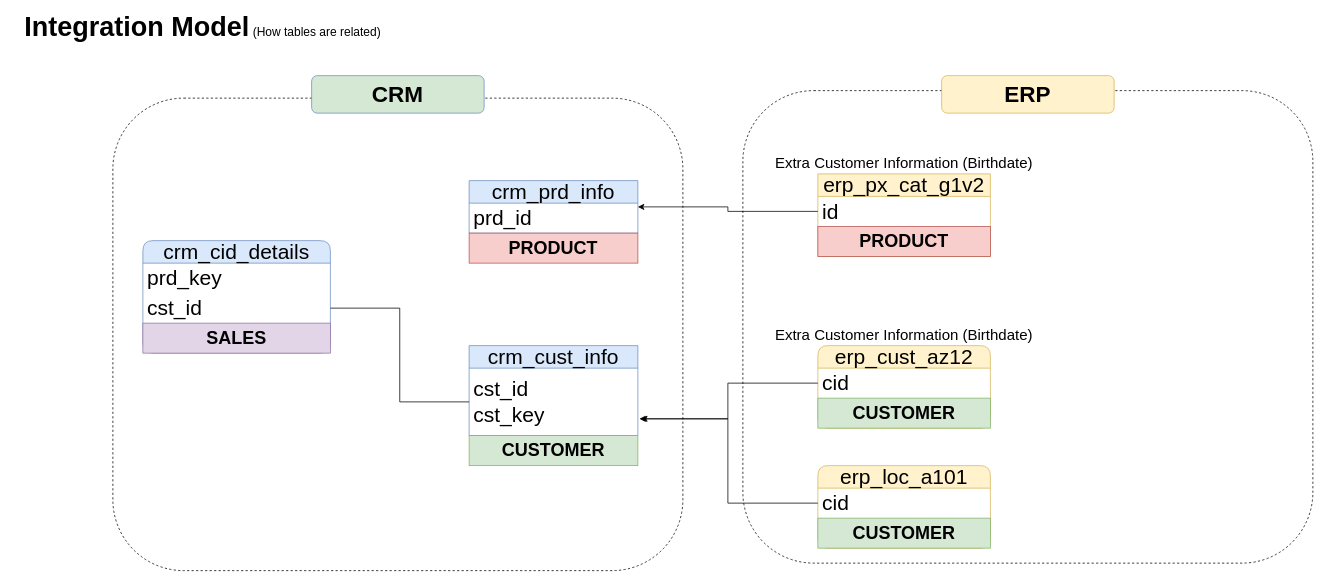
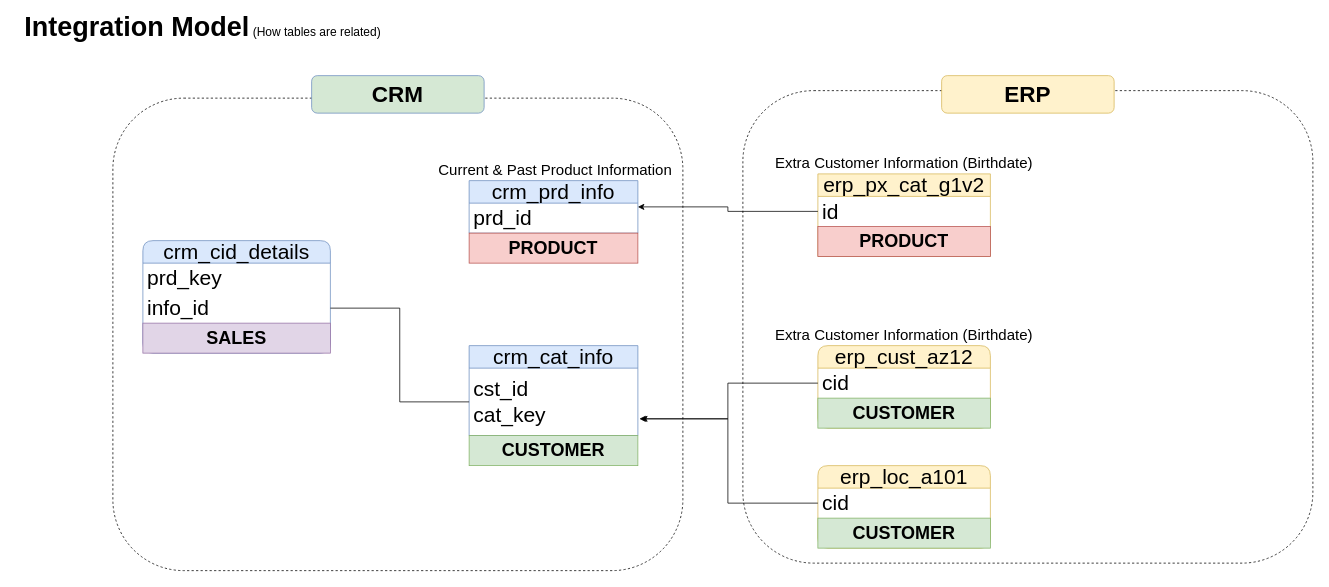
  <mxCell id="0" />
  <mxCell id="1" parent="0" />
  <mxCell id="2" value="" style="rounded=1;whiteSpace=wrap;html=1;fillColor=none;dashed=1;" parent="1" vertex="1"><mxGeometry x="990" y="120" width="760" height="630" as="geometry" /></mxCell>
  <mxCell id="3" value="" style="rounded=1;whiteSpace=wrap;html=1;fillColor=none;dashed=1;" parent="1" vertex="1"><mxGeometry x="150" y="130" width="760" height="630" as="geometry" /></mxCell>
- <mxCell id="4" value="crm_cust_info" style="swimlane;fontStyle=0;childLayout=stackLayout;horizontal=1;startSize=30;horizontalStack=0;resizeParent=1;resizeParentMax=0;resizeLast=0;collapsible=1;marginBottom=0;whiteSpace=wrap;html=1;fillColor=#dae8fc;strokeColor=#6c8ebf;rounded=0;fontSize=28;arcSize=12;swimlaneLine=1;" parent="1" vertex="1"><mxGeometry x="625" y="460" width="225" height="120" as="geometry" /></mxCell>
+ <mxCell id="4" value="crm_cat_info" style="swimlane;fontStyle=0;childLayout=stackLayout;horizontal=1;startSize=30;horizontalStack=0;resizeParent=1;resizeParentMax=0;resizeLast=0;collapsible=1;marginBottom=0;whiteSpace=wrap;html=1;fillColor=#dae8fc;strokeColor=#6c8ebf;rounded=0;fontSize=28;arcSize=12;swimlaneLine=1;" parent="1" vertex="1"><mxGeometry x="625" y="460" width="225" height="120" as="geometry" /></mxCell>
  <mxCell id="5" value="&lt;span style=&quot;font-weight: bold;&quot;&gt;&lt;font style=&quot;font-size: 36px;&quot;&gt;Integration Model&lt;/font&gt;&lt;/span&gt;&lt;font style=&quot;font-size: 16px;&quot;&gt;&lt;b&gt;&amp;nbsp;&lt;/b&gt;(How tables are related)&lt;/font&gt;&lt;span style=&quot;color: rgba(0, 0, 0, 0); font-family: monospace; font-size: 0px; text-align: start; text-wrap-mode: nowrap;&quot;&gt;%3CmxGraphModel%3E%3Croot%3E%3CmxCell%20id%3D%220%22%2F%3E%3CmxCell%20id%3D%221%22%20parent%3D%220%22%2F%3E%3CmxCell%20id%3D%222%22%20value%3D%22%26lt%3Bfont%20style%3D%26quot%3Bfont-size%3A%2024px%3B%26quot%3B%26gt%3B%26lt%3Bb%26gt%3BBronze%20Layer%26lt%3B%2Fb%26gt%3B%26lt%3B%2Ffont%26gt%3B%22%20style%3D%22rounded%3D1%3BwhiteSpace%3Dwrap%3Bhtml%3D1%3BfillColor%3D%23ffe6cc%3BstrokeColor%3D%23d79b00%3B%22%20vertex%3D%221%22%20parent%3D%221%22%3E%3CmxGeometry%20x%3D%22-3380%22%20y%3D%22258%22%20width%3D%22190%22%20height%3D%2240%22%20as%3D%22geometry%22%2F%3E%3C%2FmxCell%3E%3C%2Froot%3E%3C%2FmxGraphModel%3EH&lt;/span&gt;" style="text;html=1;align=center;verticalAlign=middle;whiteSpace=wrap;rounded=0;" parent="1" vertex="1"><mxGeometry y="20" width="500" height="30" as="geometry" x="20" /></mxCell>
- <mxCell id="6" value="cst_id&lt;div&gt;cst_key&lt;/div&gt;" style="text;strokeColor=none;fillColor=none;align=left;verticalAlign=middle;spacingLeft=4;spacingRight=4;overflow=hidden;points=[[0,0.5],[1,0.5]];portConstraint=eastwest;rotatable=0;whiteSpace=wrap;html=1;fontSize=28;" parent="1" vertex="1"><mxGeometry x="625" y="490" width="225" height="90" as="geometry" /></mxCell>
+ <mxCell id="6" value="cst_id&lt;div&gt;cat_key&lt;/div&gt;" style="text;strokeColor=none;fillColor=none;align=left;verticalAlign=middle;spacingLeft=4;spacingRight=4;overflow=hidden;points=[[0,0.5],[1,0.5]];portConstraint=eastwest;rotatable=0;whiteSpace=wrap;html=1;fontSize=28;" parent="1" vertex="1"><mxGeometry x="625" y="490" width="225" height="90" as="geometry" /></mxCell>
  <mxCell id="7" value="crm_prd_info" style="swimlane;fontStyle=0;childLayout=stackLayout;horizontal=1;startSize=30;horizontalStack=0;resizeParent=1;resizeParentMax=0;resizeLast=0;collapsible=1;marginBottom=0;whiteSpace=wrap;html=1;fillColor=#dae8fc;strokeColor=#6c8ebf;rounded=0;fontSize=28;" parent="1" vertex="1"><mxGeometry x="625" y="240" width="225" height="70" as="geometry" /></mxCell>
+ <mxCell id="8" value="&lt;font style=&quot;font-size: 20px;&quot;&gt;Current &amp;amp; Past Product Information&lt;/font&gt;" style="text;html=1;align=center;verticalAlign=middle;whiteSpace=wrap;rounded=0;" parent="1" vertex="1"><mxGeometry x="570" y="210" width="340" height="30" as="geometry" /></mxCell>
  <mxCell id="9" value="prd_id" style="text;strokeColor=none;fillColor=none;align=left;verticalAlign=middle;spacingLeft=4;spacingRight=4;overflow=hidden;points=[[0,0.5],[1,0.5]];portConstraint=eastwest;rotatable=0;whiteSpace=wrap;html=1;fontSize=28;rounded=0;" parent="1" vertex="1"><mxGeometry x="625" y="270" width="225" height="40" as="geometry" /></mxCell>
  <mxCell id="10" value="crm_cid_details" style="swimlane;fontStyle=0;childLayout=stackLayout;horizontal=1;startSize=30;horizontalStack=0;resizeParent=1;resizeParentMax=0;resizeLast=0;collapsible=1;marginBottom=0;whiteSpace=wrap;html=1;align=center;verticalAlign=middle;spacingLeft=4;spacingRight=4;fontFamily=Helvetica;fontSize=28;fillColor=#dae8fc;strokeColor=#6c8ebf;rounded=1;" parent="1" vertex="1"><mxGeometry x="190" y="320" width="250" height="150" as="geometry" /></mxCell>
  <mxCell id="11" value="prd_key" style="text;strokeColor=none;fillColor=none;align=left;verticalAlign=middle;spacingLeft=4;spacingRight=4;overflow=hidden;points=[[0,0.5],[1,0.5]];portConstraint=eastwest;rotatable=0;whiteSpace=wrap;html=1;fontFamily=Helvetica;fontSize=28;fontColor=default;rounded=1;" parent="10" vertex="1"><mxGeometry y="30" width="250" height="40" as="geometry" /></mxCell>
- <mxCell id="12" value="cst_id" style="text;strokeColor=none;fillColor=none;align=left;verticalAlign=middle;spacingLeft=4;spacingRight=4;overflow=hidden;points=[[0,0.5],[1,0.5]];portConstraint=eastwest;rotatable=0;whiteSpace=wrap;html=1;fontFamily=Helvetica;fontSize=28;fontColor=default;rounded=1;" parent="10" vertex="1"><mxGeometry y="70" width="250" height="40" as="geometry" /></mxCell>
+ <mxCell id="12" value="info_id" style="text;strokeColor=none;fillColor=none;align=left;verticalAlign=middle;spacingLeft=4;spacingRight=4;overflow=hidden;points=[[0,0.5],[1,0.5]];portConstraint=eastwest;rotatable=0;whiteSpace=wrap;html=1;fontFamily=Helvetica;fontSize=28;fontColor=default;rounded=1;" parent="10" vertex="1"><mxGeometry y="70" width="250" height="40" as="geometry" /></mxCell>
  <mxCell id="13" value="&lt;b&gt;&lt;font style=&quot;font-size: 24px;&quot;&gt;SALES&lt;/font&gt;&lt;/b&gt;" style="text;html=1;strokeColor=#9673a6;fillColor=#e1d5e7;align=center;verticalAlign=middle;whiteSpace=wrap;overflow=hidden;rounded=0;" vertex="1" parent="10"><mxGeometry y="110" width="250" height="40" as="geometry" /></mxCell>
  <mxCell id="14" style="edgeStyle=orthogonalEdgeStyle;rounded=0;orthogonalLoop=1;jettySize=auto;html=1;exitX=1;exitY=0.5;exitDx=0;exitDy=0;entryX=0;entryY=0.5;entryDx=0;entryDy=0;fontFamily=Helvetica;fontSize=28;fontColor=default;endArrow=none;" parent="1" source="12" target="6" edge="1"><mxGeometry relative="1" as="geometry" /></mxCell>
  <mxCell id="15" value="erp_cust_az12" style="swimlane;fontStyle=0;childLayout=stackLayout;horizontal=1;startSize=30;horizontalStack=0;resizeParent=1;resizeParentMax=0;resizeLast=0;collapsible=1;marginBottom=0;whiteSpace=wrap;html=1;fillColor=#fff2cc;strokeColor=#d6b656;fontSize=28;rounded=1;swimlaneLine=1;" parent="1" vertex="1"><mxGeometry x="1090" y="460" width="230" height="110" as="geometry" /></mxCell>
  <mxCell id="16" value="cid" style="text;strokeColor=none;fillColor=none;align=left;verticalAlign=middle;spacingLeft=4;spacingRight=4;overflow=hidden;points=[[0,0.5],[1,0.5]];portConstraint=eastwest;rotatable=0;whiteSpace=wrap;html=1;fontSize=28;rounded=1;swimlaneLine=1;" parent="15" vertex="1"><mxGeometry y="30" width="230" height="40" as="geometry" /></mxCell>
  <mxCell id="17" value="&lt;b&gt;&lt;font style=&quot;font-size: 24px;&quot;&gt;CUSTOMER&lt;/font&gt;&lt;/b&gt;" style="text;html=1;strokeColor=#82b366;fillColor=#d5e8d4;align=center;verticalAlign=middle;whiteSpace=wrap;overflow=hidden;rounded=0;" vertex="1" parent="15"><mxGeometry y="70" width="230" height="40" as="geometry" /></mxCell>
  <mxCell id="18" value="&lt;font style=&quot;font-size: 20px;&quot;&gt;Extra Customer Information (Birthdate)&lt;/font&gt;" style="text;html=1;align=center;verticalAlign=middle;whiteSpace=wrap;rounded=0;" parent="1" vertex="1"><mxGeometry x="1030" y="430" width="350" height="30" as="geometry" /></mxCell>
  <mxCell id="19" value="erp_loc_a101" style="swimlane;fontStyle=0;childLayout=stackLayout;horizontal=1;startSize=30;horizontalStack=0;resizeParent=1;resizeParentMax=0;resizeLast=0;collapsible=1;marginBottom=0;whiteSpace=wrap;html=1;fillColor=#fff2cc;strokeColor=#d6b656;fontSize=28;rounded=1;swimlaneLine=1;" parent="1" vertex="1"><mxGeometry x="1090" y="620" width="230" height="110" as="geometry" /></mxCell>
  <mxCell id="20" value="cid" style="text;strokeColor=none;fillColor=none;align=left;verticalAlign=middle;spacingLeft=4;spacingRight=4;overflow=hidden;points=[[0,0.5],[1,0.5]];portConstraint=eastwest;rotatable=0;whiteSpace=wrap;html=1;fontSize=28;rounded=1;swimlaneLine=1;" parent="19" vertex="1"><mxGeometry y="30" width="230" height="40" as="geometry" /></mxCell>
  <mxCell id="21" value="&lt;b&gt;&lt;font style=&quot;font-size: 24px;&quot;&gt;CUSTOMER&lt;/font&gt;&lt;/b&gt;" style="text;html=1;strokeColor=#82b366;fillColor=#d5e8d4;align=center;verticalAlign=middle;whiteSpace=wrap;overflow=hidden;rounded=0;" vertex="1" parent="19"><mxGeometry y="70" width="230" height="40" as="geometry" /></mxCell>
  <mxCell id="22" value="erp_px_cat_g1v2" style="swimlane;fontStyle=0;childLayout=stackLayout;horizontal=1;startSize=30;horizontalStack=0;resizeParent=1;resizeParentMax=0;resizeLast=0;collapsible=1;marginBottom=0;whiteSpace=wrap;html=1;fillColor=#fff2cc;strokeColor=#d6b656;fontSize=28;rounded=0;swimlaneLine=1;" parent="1" vertex="1"><mxGeometry x="1090" y="231" width="230" height="110" as="geometry" /></mxCell>
  <mxCell id="23" value="id" style="text;strokeColor=none;fillColor=none;align=left;verticalAlign=middle;spacingLeft=4;spacingRight=4;overflow=hidden;points=[[0,0.5],[1,0.5]];portConstraint=eastwest;rotatable=0;whiteSpace=wrap;html=1;fontSize=28;rounded=1;swimlaneLine=1;" parent="22" vertex="1"><mxGeometry y="30" width="230" height="40" as="geometry" /></mxCell>
  <mxCell id="24" value="&lt;b&gt;&lt;font style=&quot;font-size: 24px;&quot;&gt;PRODUCT&lt;/font&gt;&lt;/b&gt;" style="text;html=1;strokeColor=#b85450;fillColor=#f8cecc;align=center;verticalAlign=middle;whiteSpace=wrap;overflow=hidden;rounded=0;" vertex="1" parent="22"><mxGeometry y="70" width="230" height="40" as="geometry" /></mxCell>
  <mxCell id="25" value="&lt;font style=&quot;font-size: 20px;&quot;&gt;Extra Customer Information (Birthdate)&lt;/font&gt;" style="text;html=1;align=center;verticalAlign=middle;whiteSpace=wrap;rounded=0;" parent="1" vertex="1"><mxGeometry x="1030" y="201" width="350" height="30" as="geometry" /></mxCell>
  <mxCell id="26" style="edgeStyle=orthogonalEdgeStyle;rounded=0;orthogonalLoop=1;jettySize=auto;html=1;exitX=0;exitY=0.5;exitDx=0;exitDy=0;" parent="1" source="23" target="7" edge="1"><mxGeometry relative="1" as="geometry" /></mxCell>
  <mxCell id="27" value="&lt;b&gt;&lt;font style=&quot;font-size: 30px;&quot;&gt;CRM&lt;/font&gt;&lt;/b&gt;" style="rounded=1;whiteSpace=wrap;html=1;fillColor=#d5e8d4;strokeColor=#6c8ebf;" parent="1" vertex="1"><mxGeometry x="415" y="100" width="230" height="50" as="geometry" /></mxCell>
  <mxCell id="28" style="edgeStyle=orthogonalEdgeStyle;rounded=0;orthogonalLoop=1;jettySize=auto;html=1;exitX=0.5;exitY=1;exitDx=0;exitDy=0;" parent="1" source="3" target="3" edge="1"><mxGeometry relative="1" as="geometry" /></mxCell>
  <mxCell id="29" value="&lt;b&gt;&lt;font style=&quot;font-size: 30px;&quot;&gt;ERP&lt;/font&gt;&lt;/b&gt;" style="rounded=1;whiteSpace=wrap;html=1;fillColor=#fff2cc;strokeColor=#d6b656;" parent="1" vertex="1"><mxGeometry x="1255" y="100" width="230" height="50" as="geometry" /></mxCell>
  <mxCell id="30" value="&lt;b&gt;&lt;font style=&quot;font-size: 24px;&quot;&gt;PRODUCT&lt;/font&gt;&lt;/b&gt;" style="text;html=1;strokeColor=#b85450;fillColor=#f8cecc;align=center;verticalAlign=middle;whiteSpace=wrap;overflow=hidden;rounded=0;" vertex="1" parent="1"><mxGeometry x="625" y="310" width="225" height="40" as="geometry" /></mxCell>
  <mxCell id="31" style="edgeStyle=orthogonalEdgeStyle;rounded=0;orthogonalLoop=1;jettySize=auto;html=1;exitX=0;exitY=0.5;exitDx=0;exitDy=0;entryX=1.009;entryY=0.751;entryDx=0;entryDy=0;entryPerimeter=0;" edge="1" parent="1" source="20" target="6"><mxGeometry relative="1" as="geometry" /></mxCell>
  <mxCell id="32" style="edgeStyle=orthogonalEdgeStyle;rounded=0;orthogonalLoop=1;jettySize=auto;html=1;exitX=0;exitY=0.5;exitDx=0;exitDy=0;entryX=1.019;entryY=0.751;entryDx=0;entryDy=0;entryPerimeter=0;" edge="1" parent="1" source="16" target="6"><mxGeometry relative="1" as="geometry" /></mxCell>
  <mxCell id="33" value="&lt;b&gt;&lt;font style=&quot;font-size: 24px;&quot;&gt;CUSTOMER&lt;/font&gt;&lt;/b&gt;" style="text;html=1;strokeColor=#82b366;fillColor=#d5e8d4;align=center;verticalAlign=middle;whiteSpace=wrap;overflow=hidden;rounded=0;" vertex="1" parent="1"><mxGeometry x="625" y="580" width="225" height="40" as="geometry" /></mxCell>
